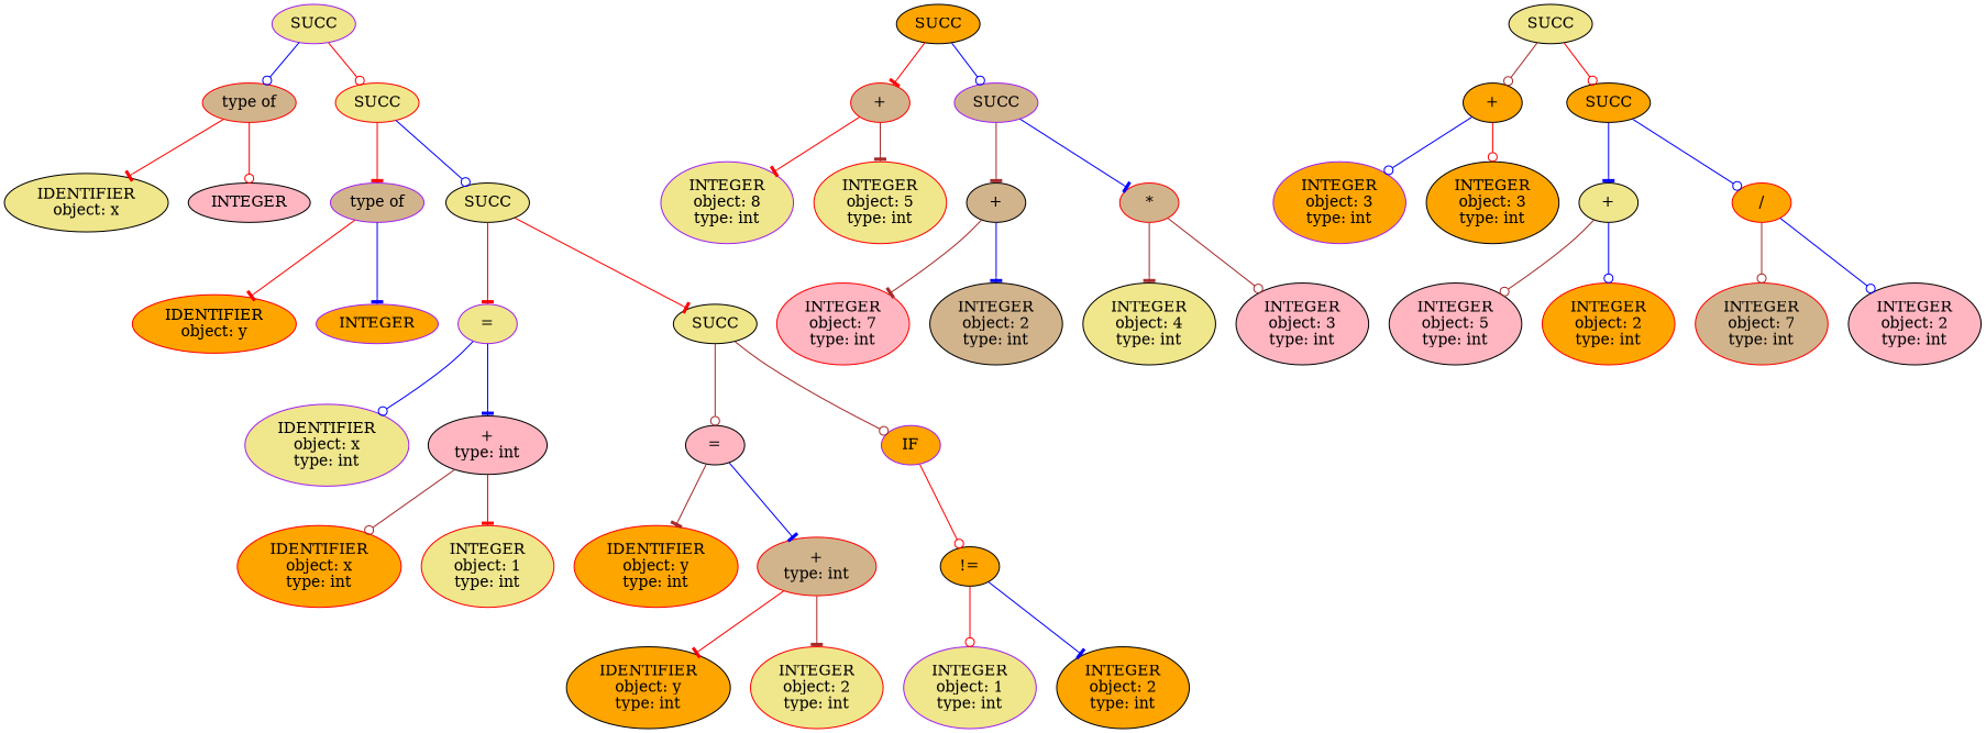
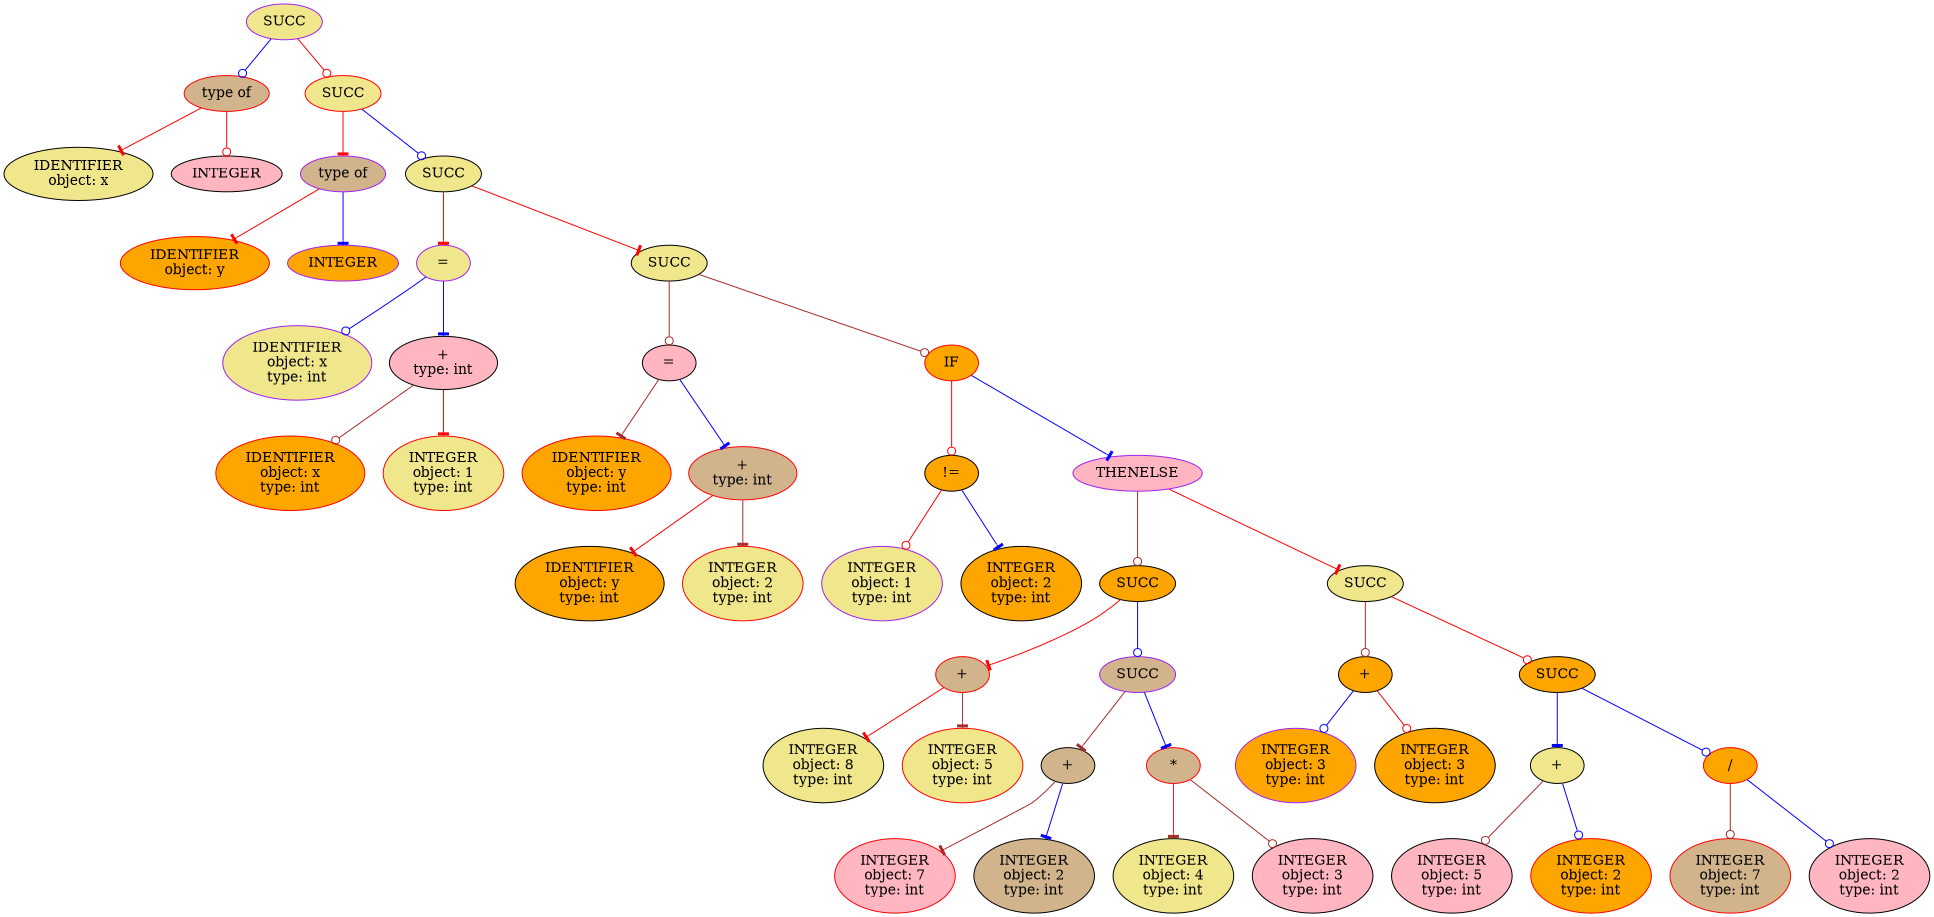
  digraph {
    node [color=black fillcolor=khaki shape=ellipse style=filled]
    edge [arrowhead=tee color=blue]
    n1 [color=purple label=SUCC]
    n2 [color=red fillcolor=tan label="type of"]
    n3 [color=red label=SUCC]
    n4 [label="IDENTIFIER\nobject: x"]
    n5 [fillcolor=lightpink label=INTEGER]
    n6 [color=purple fillcolor=tan label="type of"]
    n7 [label=SUCC]
    n8 [color=red fillcolor=orange label="IDENTIFIER\nobject: y"]
    n9 [color=purple fillcolor=orange label=INTEGER]
    n10 [color=purple label="="]
    n11 [label=SUCC]
    n12 [color=purple label="IDENTIFIER\nobject: x\ntype: int"]
    n13 [fillcolor=lightpink label="+\ntype: int"]
    n14 [fillcolor=lightpink label="="]
-   n15 [color=purple fillcolor=orange label=IF]
+   n15 [color=red fillcolor=orange label=IF]
    n16 [color=red fillcolor=orange label="IDENTIFIER\nobject: x\ntype: int"]
    n17 [color=red label="INTEGER\nobject: 1\ntype: int"]
    n18 [color=red fillcolor=orange label="IDENTIFIER\nobject: y\ntype: int"]
    n19 [color=red fillcolor=tan label="+\ntype: int"]
    n20 [fillcolor=orange label="!="]
+   n21 [color=purple fillcolor=lightpink label=THENELSE]
    n22 [fillcolor=orange label="IDENTIFIER\nobject: y\ntype: int"]
    n23 [color=red label="INTEGER\nobject: 2\ntype: int"]
    n24 [color=purple label="INTEGER\nobject: 1\ntype: int"]
    n25 [fillcolor=orange label="INTEGER\nobject: 2\ntype: int"]
    n26 [fillcolor=orange label=SUCC]
    n27 [label=SUCC]
    n28 [color=red fillcolor=tan label="+"]
    n29 [color=purple fillcolor=tan label=SUCC]
    n30 [fillcolor=orange label="+"]
    n31 [fillcolor=orange label=SUCC]
-   n32 [color=purple label="INTEGER\nobject: 8\ntype: int"]
+   n32 [label="INTEGER\nobject: 8\ntype: int"]
    n33 [color=red label="INTEGER\nobject: 5\ntype: int"]
    n34 [fillcolor=tan label="+"]
    n35 [color=red fillcolor=tan label="*"]
    n36 [color=red fillcolor=lightpink label="INTEGER\nobject: 7\ntype: int"]
    n37 [fillcolor=tan label="INTEGER\nobject: 2\ntype: int"]
    n38 [label="INTEGER\nobject: 4\ntype: int"]
    n39 [fillcolor=lightpink label="INTEGER\nobject: 3\ntype: int"]
    n40 [color=purple fillcolor=orange label="INTEGER\nobject: 3\ntype: int"]
    n41 [fillcolor=orange label="INTEGER\nobject: 3\ntype: int"]
    n42 [label="+"]
    n43 [color=red fillcolor=orange label="/"]
    n44 [fillcolor=lightpink label="INTEGER\nobject: 5\ntype: int"]
    n45 [color=red fillcolor=orange label="INTEGER\nobject: 2\ntype: int"]
    n46 [color=red fillcolor=tan label="INTEGER\nobject: 7\ntype: int"]
    n47 [fillcolor=lightpink label="INTEGER\nobject: 2\ntype: int"]
    n1 -> n2 [arrowhead=odot]
    n1 -> n3 [arrowhead=odot color=red]
    n2 -> n4 [color=red]
    n2 -> n5 [arrowhead=odot color=red]
    n3 -> n6 [color=red]
    n3 -> n7 [arrowhead=odot]
    n6 -> n8 [color=red]
    n6 -> n9
    n7 -> n10 [color=red]
    n7 -> n11 [color=red]
    n10 -> n12 [arrowhead=odot]
    n10 -> n13
    n11 -> n14 [arrowhead=odot color=brown]
    n11 -> n15 [arrowhead=odot color=brown]
    n13 -> n16 [arrowhead=odot color=brown]
    n13 -> n17 [color=red]
    n14 -> n18 [color=brown]
    n14 -> n19
    n15 -> n20 [arrowhead=odot color=red]
+   n15 -> n21
    n19 -> n22 [color=red]
    n19 -> n23 [color=brown]
    n20 -> n24 [arrowhead=odot color=red]
    n20 -> n25
+   n21 -> n26 [arrowhead=odot color=brown]
+   n21 -> n27 [color=red]
    n26 -> n28 [color=red]
    n26 -> n29 [arrowhead=odot]
    n27 -> n30 [arrowhead=odot color=brown]
    n27 -> n31 [arrowhead=odot color=red]
    n28 -> n32 [color=red]
    n28 -> n33 [color=brown]
    n29 -> n34 [color=brown]
    n29 -> n35
    n30 -> n40 [arrowhead=odot]
    n30 -> n41 [arrowhead=odot color=red]
    n31 -> n42
    n31 -> n43 [arrowhead=odot]
    n34 -> n36 [color=brown]
    n34 -> n37
    n35 -> n38 [color=brown]
    n35 -> n39 [arrowhead=odot color=brown]
    n42 -> n44 [arrowhead=odot color=brown]
    n42 -> n45 [arrowhead=odot]
    n43 -> n46 [arrowhead=odot color=brown]
    n43 -> n47 [arrowhead=odot]
  }
